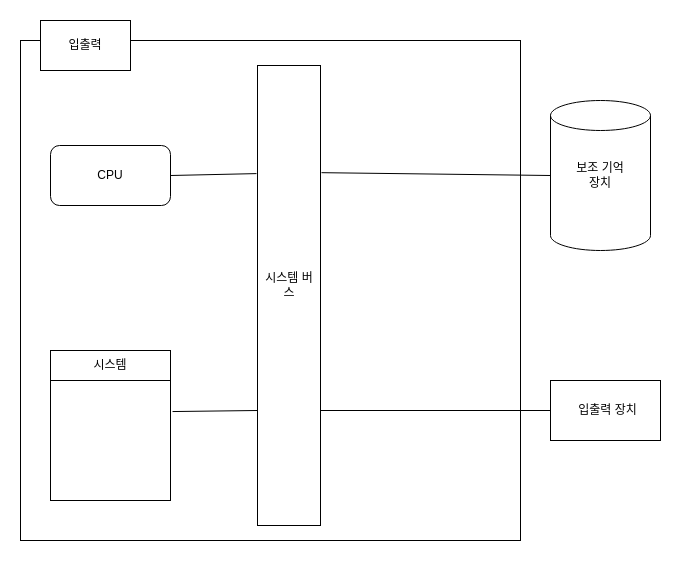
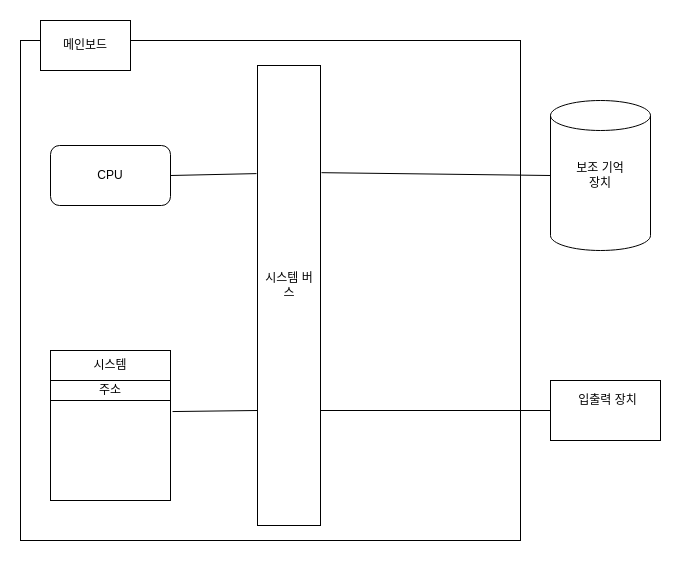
  <mxCell id="0" />
  <mxCell id="1" parent="0" />
  <mxCell id="2" value="" style="whiteSpace=wrap;html=1;aspect=fixed;" vertex="1" parent="1"><mxGeometry x="20" y="40" width="500" height="500" as="geometry" /></mxCell>
  <mxCell id="3" value="" style="rounded=0;whiteSpace=wrap;html=1;" vertex="1" parent="1"><mxGeometry x="257" y="65" width="63" height="460" as="geometry" /></mxCell>
  <mxCell id="4" value="시스템 버스" style="text;html=1;align=center;verticalAlign=middle;whiteSpace=wrap;rounded=0;direction=south;" vertex="1" parent="1"><mxGeometry x="263.5" y="255" width="50" height="60" as="geometry" /></mxCell>
  <mxCell id="5" value="" style="shape=cylinder3;whiteSpace=wrap;html=1;boundedLbl=1;backgroundOutline=1;size=15;" vertex="1" parent="1"><mxGeometry x="550" y="100" width="100" height="150" as="geometry" /></mxCell>
  <mxCell id="6" value="보조 기억 장치" style="text;html=1;align=center;verticalAlign=middle;whiteSpace=wrap;rounded=0;" vertex="1" parent="1"><mxGeometry x="570" y="160" width="60" height="30" as="geometry" /></mxCell>
  <mxCell id="7" value="" style="rounded=0;whiteSpace=wrap;html=1;" vertex="1" parent="1"><mxGeometry x="550" y="380" width="110" height="60" as="geometry" /></mxCell>
- <mxCell id="8" value="입출력 장치" style="text;html=1;align=center;verticalAlign=middle;whiteSpace=wrap;rounded=0;" vertex="1" parent="1"><mxGeometry x="565" y="397.5" width="85" height="25" as="geometry" /></mxCell>
+ <mxCell id="8" value="입출력 장치" style="text;html=1;align=center;verticalAlign=middle;whiteSpace=wrap;rounded=0;" vertex="1" parent="1"><mxGeometry x="565" y="387.5" width="85" height="25" as="geometry" /></mxCell>
  <mxCell id="9" value="" style="endArrow=none;html=1;rounded=0;entryX=0;entryY=0.5;entryDx=0;entryDy=0;entryPerimeter=0;exitX=1.016;exitY=0.233;exitDx=0;exitDy=0;exitPerimeter=0;" edge="1" parent="1" source="3" target="5"><mxGeometry width="50" height="50" relative="1" as="geometry"><mxPoint x="260" y="240" as="sourcePoint" /><mxPoint x="310" y="190" as="targetPoint" /></mxGeometry></mxCell>
  <mxCell id="10" value="" style="endArrow=none;html=1;rounded=0;entryX=0;entryY=0.5;entryDx=0;entryDy=0;exitX=1;exitY=0.75;exitDx=0;exitDy=0;" edge="1" parent="1" source="3" target="7"><mxGeometry width="50" height="50" relative="1" as="geometry"><mxPoint x="260" y="240" as="sourcePoint" /><mxPoint x="310" y="190" as="targetPoint" /></mxGeometry></mxCell>
  <mxCell id="11" value="CPU" style="whiteSpace=wrap;html=1;rounded=1;" vertex="1" parent="1"><mxGeometry x="50" y="145" width="120" height="60" as="geometry" /></mxCell>
  <mxCell id="12" value="" style="endArrow=none;html=1;rounded=0;exitX=1;exitY=0.5;exitDx=0;exitDy=0;entryX=-0.016;entryY=0.235;entryDx=0;entryDy=0;entryPerimeter=0;" edge="1" parent="1" source="11" target="3"><mxGeometry width="50" height="50" relative="1" as="geometry"><mxPoint x="260" y="240" as="sourcePoint" /><mxPoint x="250" y="175" as="targetPoint" /></mxGeometry></mxCell>
  <mxCell id="13" value="" style="rounded=0;whiteSpace=wrap;html=1;" vertex="1" parent="1"><mxGeometry x="50" y="350" width="120" height="150" as="geometry" /></mxCell>
  <mxCell id="14" value="시스템" style="text;html=1;align=center;verticalAlign=middle;whiteSpace=wrap;rounded=0;fontStyle=0;strokeColor=default;" vertex="1" parent="1"><mxGeometry x="50" y="350" width="120" height="30" as="geometry" /></mxCell>
+ <mxCell id="15" value="주소" style="rounded=0;whiteSpace=wrap;html=1;" vertex="1" parent="1"><mxGeometry x="50" y="380" width="120" height="20" as="geometry" /></mxCell>
  <mxCell id="16" value="" style="endArrow=none;html=1;rounded=0;exitX=1.017;exitY=0.407;exitDx=0;exitDy=0;exitPerimeter=0;entryX=0;entryY=0.75;entryDx=0;entryDy=0;" edge="1" parent="1" source="13" target="3"><mxGeometry width="50" height="50" relative="1" as="geometry"><mxPoint x="260" y="350" as="sourcePoint" /><mxPoint x="310" y="300" as="targetPoint" /></mxGeometry></mxCell>
- <mxCell id="17" value="입출력" style="rounded=0;whiteSpace=wrap;html=1;" vertex="1" parent="1"><mxGeometry x="40" y="20" width="90" height="50" as="geometry" /></mxCell>
+ <mxCell id="17" value="메인보드" style="rounded=0;whiteSpace=wrap;html=1;" vertex="1" parent="1"><mxGeometry x="40" y="20" width="90" height="50" as="geometry" /></mxCell>
